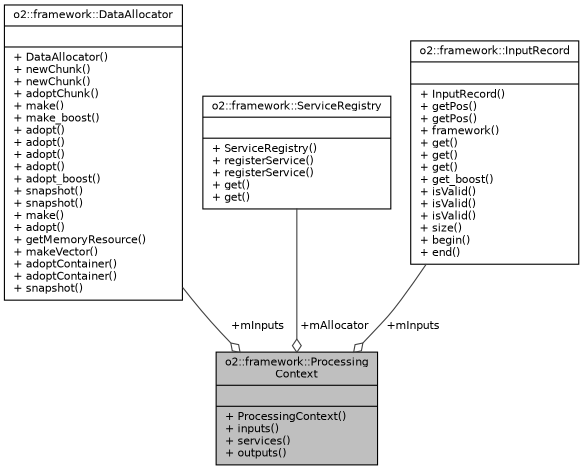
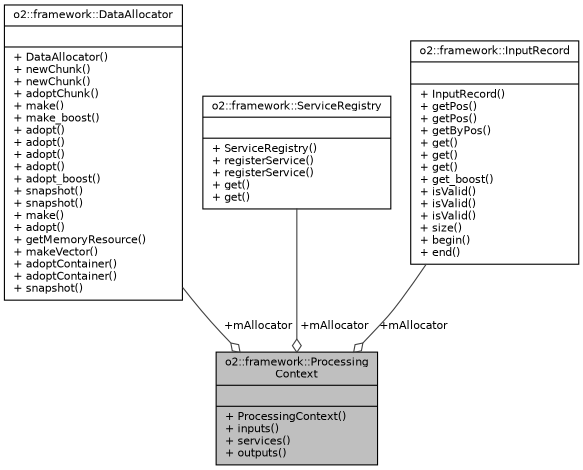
  digraph {
    node [color=black fontname=Helvetica fontsize=10 shape=record]
    edge [arrowhead=odiamond color=grey25 fontname=Helvetica fontsize=10 labelfontname=Helvetica labelfontsize=10 style=solid]
    n1 [fillcolor=grey75 fontcolor=black height=0.2 label="{o2::framework::Processing\lContext\n||+ ProcessingContext()\l+ inputs()\l+ services()\l+ outputs()\l}" style=filled width=0.4]
    n2 [height=0.2 label="{o2::framework::DataAllocator\n||+ DataAllocator()\l+ newChunk()\l+ newChunk()\l+ adoptChunk()\l+ make()\l+ make_boost()\l+ adopt()\l+ adopt()\l+ adopt()\l+ adopt()\l+ adopt_boost()\l+ snapshot()\l+ snapshot()\l+ make()\l+ adopt()\l+ getMemoryResource()\l+ makeVector()\l+ adoptContainer()\l+ adoptContainer()\l+ snapshot()\l}" width=0.4]
    n3 [height=0.2 label="{o2::framework::ServiceRegistry\n||+ ServiceRegistry()\l+ registerService()\l+ registerService()\l+ get()\l+ get()\l}" width=0.4]
-   n4 [height=0.2 label="{o2::framework::InputRecord\n||+ InputRecord()\l+ getPos()\l+ getPos()\l+ framework()\l+ get()\l+ get()\l+ get()\l+ get_boost()\l+ isValid()\l+ isValid()\l+ isValid()\l+ size()\l+ begin()\l+ end()\l}" width=0.4]
-   n2 -> n1 [label=" +mInputs"]
+   n4 [height=0.2 label="{o2::framework::InputRecord\n||+ InputRecord()\l+ getPos()\l+ getPos()\l+ getByPos()\l+ get()\l+ get()\l+ get()\l+ get_boost()\l+ isValid()\l+ isValid()\l+ isValid()\l+ size()\l+ begin()\l+ end()\l}" width=0.4]
+   n2 -> n1 [label=" +mAllocator"]
    n3 -> n1 [label=" +mAllocator"]
-   n4 -> n1 [label=" +mInputs"]
+   n4 -> n1 [label=" +mAllocator"]
  }
